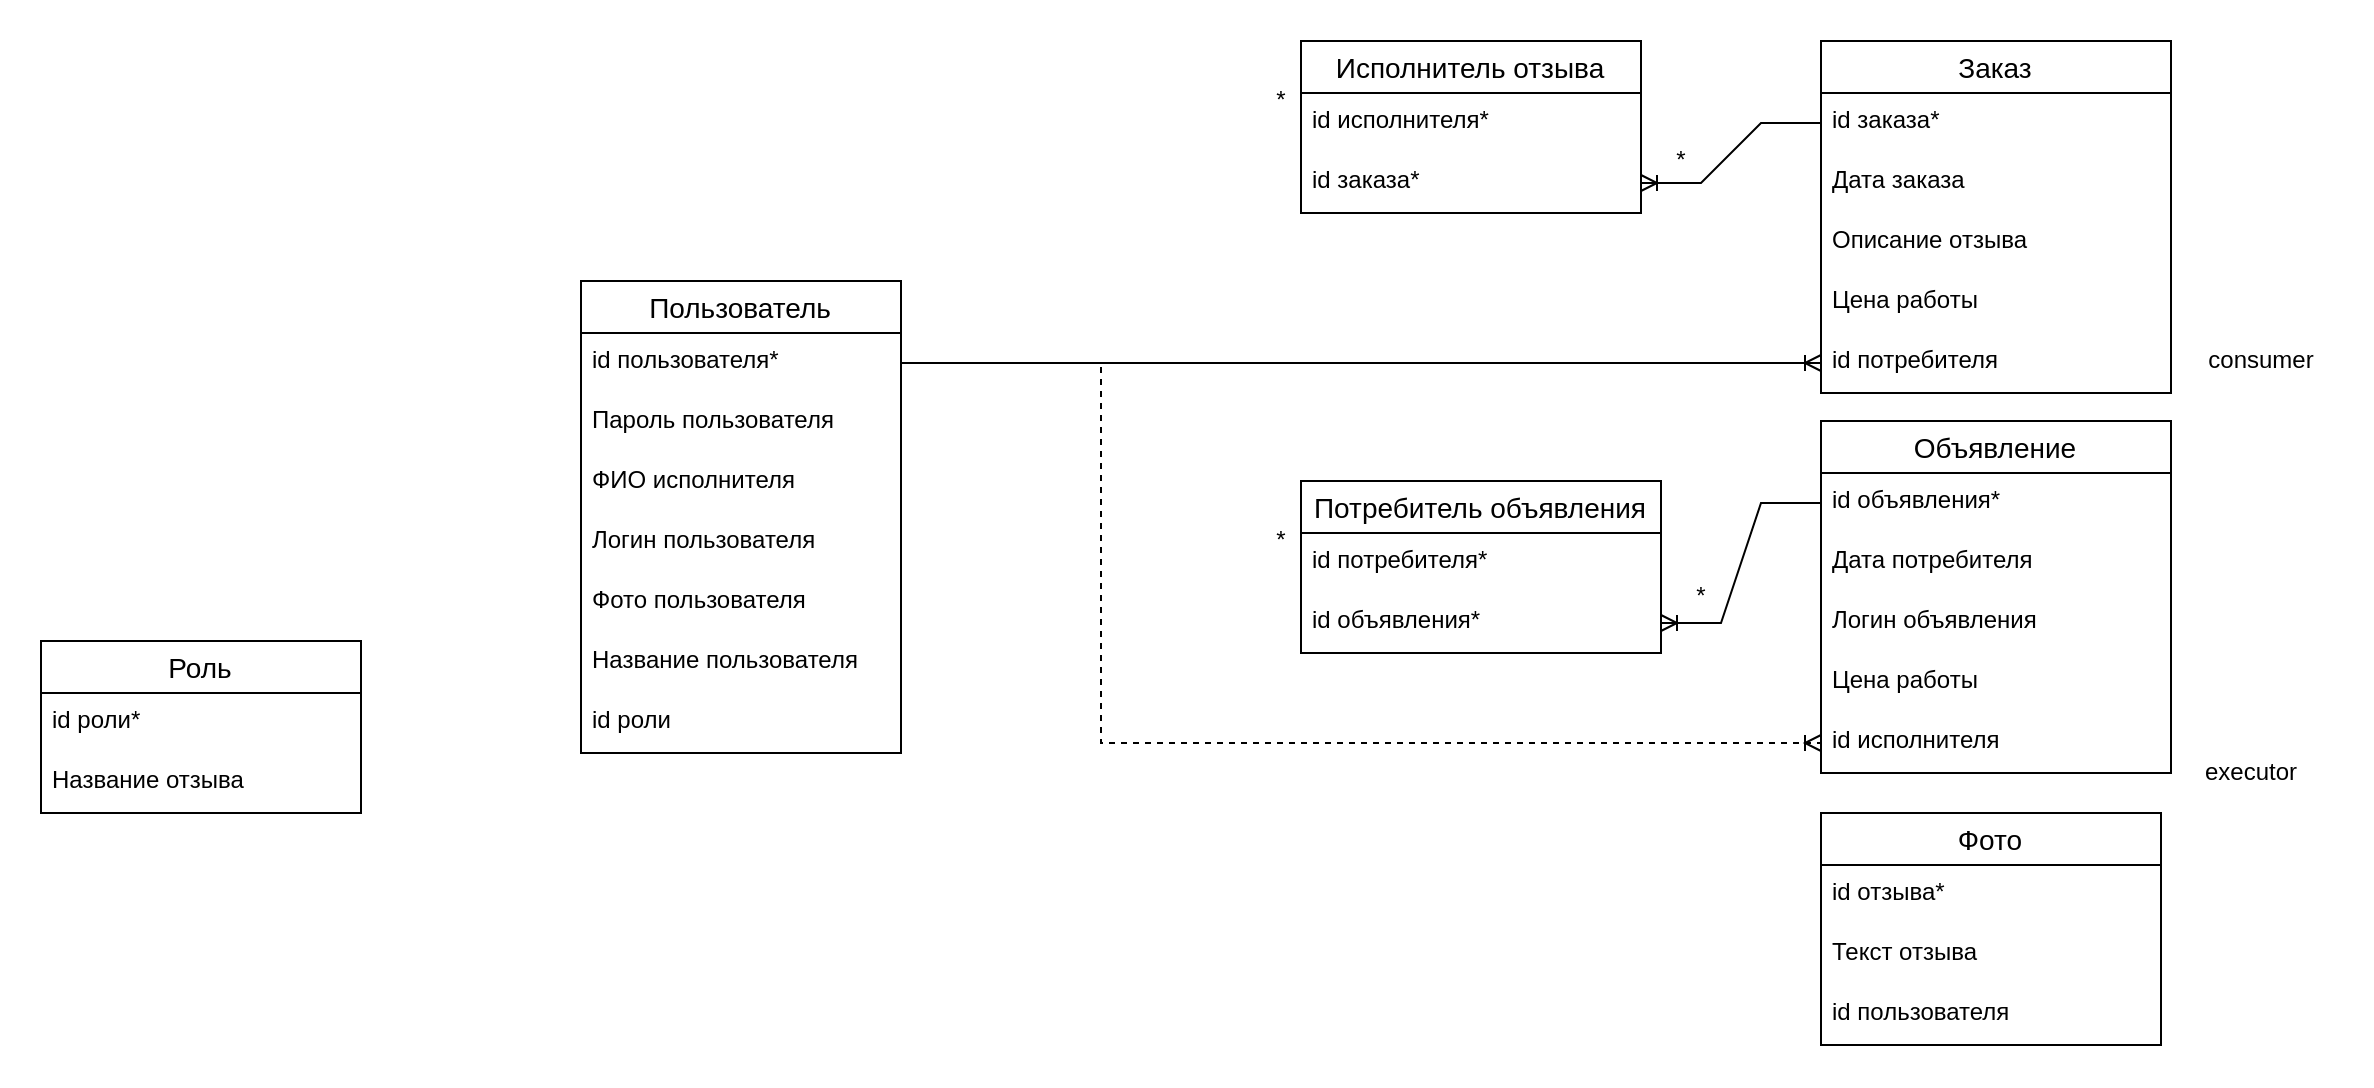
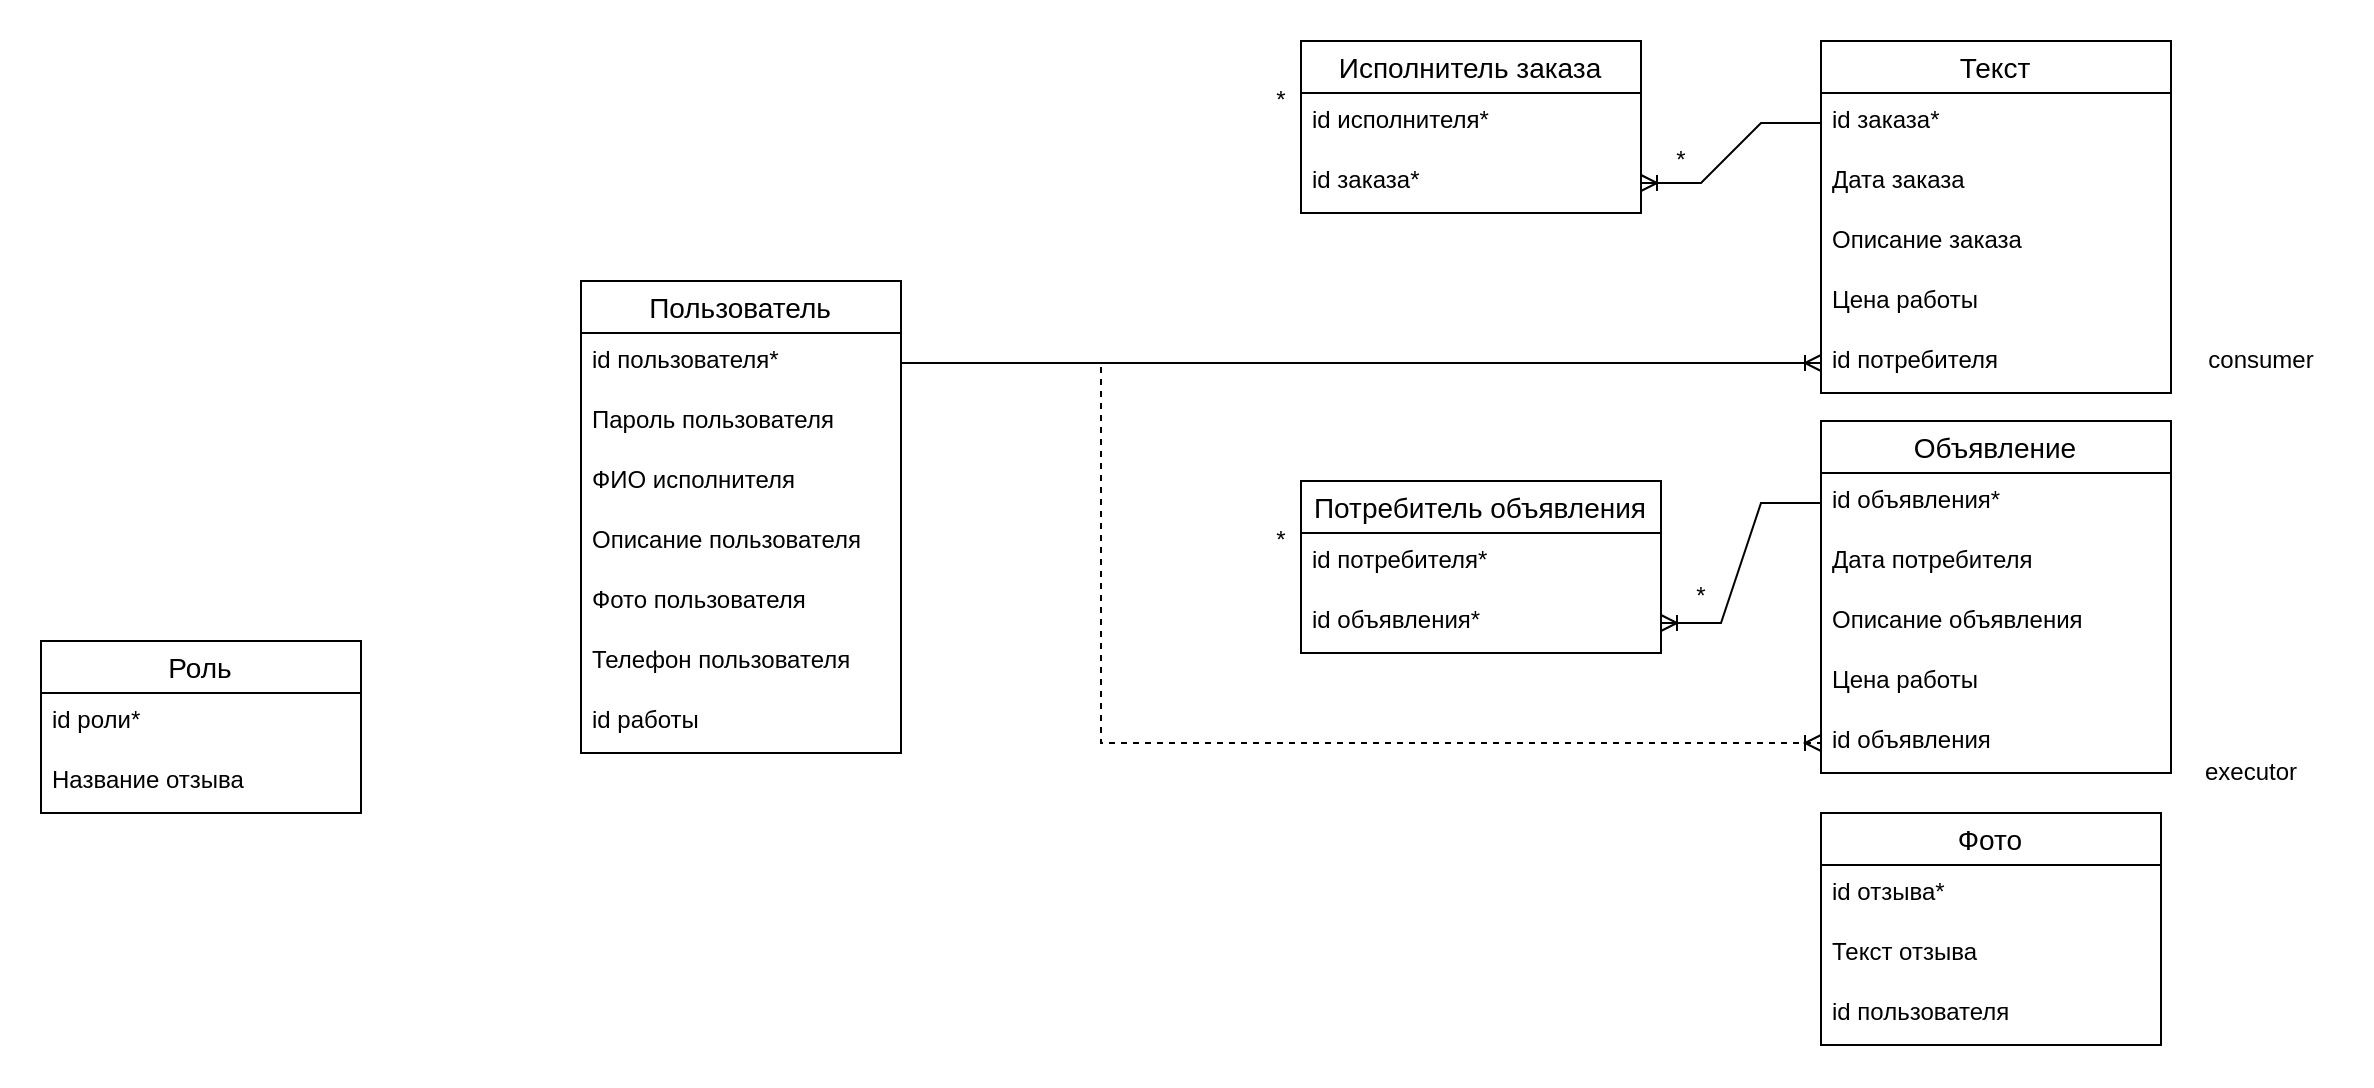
  <mxCell id="0" />
  <mxCell id="1" parent="0" />
  <mxCell id="2" value="Пользователь" style="swimlane;fontStyle=0;childLayout=stackLayout;horizontal=1;startSize=26;horizontalStack=0;resizeParent=1;resizeParentMax=0;resizeLast=0;collapsible=1;marginBottom=0;align=center;fontSize=14;" parent="1" vertex="1"><mxGeometry x="290" y="140" width="160" height="236" as="geometry" /></mxCell>
  <mxCell id="3" value="id пользователя*" style="text;strokeColor=none;fillColor=none;spacingLeft=4;spacingRight=4;overflow=hidden;rotatable=0;points=[[0,0.5],[1,0.5]];portConstraint=eastwest;fontSize=12;" parent="2" vertex="1"><mxGeometry y="26" width="160" height="30" as="geometry" /></mxCell>
  <mxCell id="4" value="Пароль пользователя" style="text;strokeColor=none;fillColor=none;spacingLeft=4;spacingRight=4;overflow=hidden;rotatable=0;points=[[0,0.5],[1,0.5]];portConstraint=eastwest;fontSize=12;" parent="2" vertex="1"><mxGeometry y="56" width="160" height="30" as="geometry" /></mxCell>
  <mxCell id="5" value="ФИО исполнителя" style="text;strokeColor=none;fillColor=none;spacingLeft=4;spacingRight=4;overflow=hidden;rotatable=0;points=[[0,0.5],[1,0.5]];portConstraint=eastwest;fontSize=12;" parent="2" vertex="1"><mxGeometry y="86" width="160" height="30" as="geometry" /></mxCell>
- <mxCell id="6" value="Логин пользователя" style="text;strokeColor=none;fillColor=none;spacingLeft=4;spacingRight=4;overflow=hidden;rotatable=0;points=[[0,0.5],[1,0.5]];portConstraint=eastwest;fontSize=12;" parent="2" vertex="1"><mxGeometry y="116" width="160" height="30" as="geometry" /></mxCell>
+ <mxCell id="6" value="Описание пользователя" style="text;strokeColor=none;fillColor=none;spacingLeft=4;spacingRight=4;overflow=hidden;rotatable=0;points=[[0,0.5],[1,0.5]];portConstraint=eastwest;fontSize=12;" parent="2" vertex="1"><mxGeometry y="116" width="160" height="30" as="geometry" /></mxCell>
  <mxCell id="7" value="Фото пользователя" style="text;strokeColor=none;fillColor=none;spacingLeft=4;spacingRight=4;overflow=hidden;rotatable=0;points=[[0,0.5],[1,0.5]];portConstraint=eastwest;fontSize=12;" parent="2" vertex="1"><mxGeometry y="146" width="160" height="30" as="geometry" /></mxCell>
- <mxCell id="8" value="Название пользователя" style="text;strokeColor=none;fillColor=none;spacingLeft=4;spacingRight=4;overflow=hidden;rotatable=0;points=[[0,0.5],[1,0.5]];portConstraint=eastwest;fontSize=12;" parent="2" vertex="1"><mxGeometry y="176" width="160" height="30" as="geometry" /></mxCell>
- <mxCell id="9" value="id роли" style="text;strokeColor=none;fillColor=none;spacingLeft=4;spacingRight=4;overflow=hidden;rotatable=0;points=[[0,0.5],[1,0.5]];portConstraint=eastwest;fontSize=12;" parent="2" vertex="1"><mxGeometry y="206" width="160" height="30" as="geometry" /></mxCell>
+ <mxCell id="8" value="Телефон пользователя" style="text;strokeColor=none;fillColor=none;spacingLeft=4;spacingRight=4;overflow=hidden;rotatable=0;points=[[0,0.5],[1,0.5]];portConstraint=eastwest;fontSize=12;" parent="2" vertex="1"><mxGeometry y="176" width="160" height="30" as="geometry" /></mxCell>
+ <mxCell id="9" value="id работы" style="text;strokeColor=none;fillColor=none;spacingLeft=4;spacingRight=4;overflow=hidden;rotatable=0;points=[[0,0.5],[1,0.5]];portConstraint=eastwest;fontSize=12;" parent="2" vertex="1"><mxGeometry y="206" width="160" height="30" as="geometry" /></mxCell>
  <mxCell id="10" value="Объявление" style="swimlane;fontStyle=0;childLayout=stackLayout;horizontal=1;startSize=26;horizontalStack=0;resizeParent=1;resizeParentMax=0;resizeLast=0;collapsible=1;marginBottom=0;align=center;fontSize=14;" parent="1" vertex="1"><mxGeometry x="910" y="210" width="175" height="176" as="geometry" /></mxCell>
  <mxCell id="11" value="id объявления*" style="text;strokeColor=none;fillColor=none;spacingLeft=4;spacingRight=4;overflow=hidden;rotatable=0;points=[[0,0.5],[1,0.5]];portConstraint=eastwest;fontSize=12;" parent="10" vertex="1"><mxGeometry y="26" width="175" height="30" as="geometry" /></mxCell>
  <mxCell id="12" value="Дата потребителя" style="text;strokeColor=none;fillColor=none;spacingLeft=4;spacingRight=4;overflow=hidden;rotatable=0;points=[[0,0.5],[1,0.5]];portConstraint=eastwest;fontSize=12;" parent="10" vertex="1"><mxGeometry y="56" width="175" height="30" as="geometry" /></mxCell>
- <mxCell id="13" value="Логин объявления" style="text;strokeColor=none;fillColor=none;spacingLeft=4;spacingRight=4;overflow=hidden;rotatable=0;points=[[0,0.5],[1,0.5]];portConstraint=eastwest;fontSize=12;" parent="10" vertex="1"><mxGeometry y="86" width="175" height="30" as="geometry" /></mxCell>
+ <mxCell id="13" value="Описание объявления" style="text;strokeColor=none;fillColor=none;spacingLeft=4;spacingRight=4;overflow=hidden;rotatable=0;points=[[0,0.5],[1,0.5]];portConstraint=eastwest;fontSize=12;" parent="10" vertex="1"><mxGeometry y="86" width="175" height="30" as="geometry" /></mxCell>
  <mxCell id="14" value="Цена работы" style="text;strokeColor=none;fillColor=none;spacingLeft=4;spacingRight=4;overflow=hidden;rotatable=0;points=[[0,0.5],[1,0.5]];portConstraint=eastwest;fontSize=12;" parent="10" vertex="1"><mxGeometry y="116" width="175" height="30" as="geometry" /></mxCell>
- <mxCell id="15" value="id исполнителя" style="text;strokeColor=none;fillColor=none;spacingLeft=4;spacingRight=4;overflow=hidden;rotatable=0;points=[[0,0.5],[1,0.5]];portConstraint=eastwest;fontSize=12;" parent="10" vertex="1"><mxGeometry y="146" width="175" height="30" as="geometry" /></mxCell>
- <mxCell id="16" value="Исполнитель отзыва" style="swimlane;fontStyle=0;childLayout=stackLayout;horizontal=1;startSize=26;horizontalStack=0;resizeParent=1;resizeParentMax=0;resizeLast=0;collapsible=1;marginBottom=0;align=center;fontSize=14;" parent="1" vertex="1"><mxGeometry x="650" y="20" width="170" height="86" as="geometry" /></mxCell>
+ <mxCell id="15" value="id объявления" style="text;strokeColor=none;fillColor=none;spacingLeft=4;spacingRight=4;overflow=hidden;rotatable=0;points=[[0,0.5],[1,0.5]];portConstraint=eastwest;fontSize=12;" parent="10" vertex="1"><mxGeometry y="146" width="175" height="30" as="geometry" /></mxCell>
+ <mxCell id="16" value="Исполнитель заказа" style="swimlane;fontStyle=0;childLayout=stackLayout;horizontal=1;startSize=26;horizontalStack=0;resizeParent=1;resizeParentMax=0;resizeLast=0;collapsible=1;marginBottom=0;align=center;fontSize=14;" parent="1" vertex="1"><mxGeometry x="650" y="20" width="170" height="86" as="geometry" /></mxCell>
  <mxCell id="17" value="id исполнителя*" style="text;strokeColor=none;fillColor=none;spacingLeft=4;spacingRight=4;overflow=hidden;rotatable=0;points=[[0,0.5],[1,0.5]];portConstraint=eastwest;fontSize=12;" parent="16" vertex="1"><mxGeometry y="26" width="170" height="30" as="geometry" /></mxCell>
  <mxCell id="18" value="id заказа*" style="text;strokeColor=none;fillColor=none;spacingLeft=4;spacingRight=4;overflow=hidden;rotatable=0;points=[[0,0.5],[1,0.5]];portConstraint=eastwest;fontSize=12;" parent="16" vertex="1"><mxGeometry y="56" width="170" height="30" as="geometry" /></mxCell>
  <mxCell id="19" value="" style="edgeStyle=entityRelationEdgeStyle;fontSize=12;html=1;endArrow=ERoneToMany;rounded=0;exitX=0;exitY=0.5;exitDx=0;exitDy=0;entryX=1;entryY=0.5;entryDx=0;entryDy=0;" parent="1" source="25" target="18" edge="1"><mxGeometry width="100" height="100" relative="1" as="geometry"><mxPoint x="810" y="530" as="sourcePoint" /><mxPoint x="910" y="430" as="targetPoint" /></mxGeometry></mxCell>
  <mxCell id="20" value="Фото" style="swimlane;fontStyle=0;childLayout=stackLayout;horizontal=1;startSize=26;horizontalStack=0;resizeParent=1;resizeParentMax=0;resizeLast=0;collapsible=1;marginBottom=0;align=center;fontSize=14;" parent="1" vertex="1"><mxGeometry x="910" y="406" width="170" height="116" as="geometry" /></mxCell>
  <mxCell id="21" value="id отзыва*" style="text;strokeColor=none;fillColor=none;spacingLeft=4;spacingRight=4;overflow=hidden;rotatable=0;points=[[0,0.5],[1,0.5]];portConstraint=eastwest;fontSize=12;" parent="20" vertex="1"><mxGeometry y="26" width="170" height="30" as="geometry" /></mxCell>
  <mxCell id="22" value="Текст отзыва" style="text;strokeColor=none;fillColor=none;spacingLeft=4;spacingRight=4;overflow=hidden;rotatable=0;points=[[0,0.5],[1,0.5]];portConstraint=eastwest;fontSize=12;" parent="20" vertex="1"><mxGeometry y="56" width="170" height="30" as="geometry" /></mxCell>
  <mxCell id="23" value="id пользователя" style="text;strokeColor=none;fillColor=none;spacingLeft=4;spacingRight=4;overflow=hidden;rotatable=0;points=[[0,0.5],[1,0.5]];portConstraint=eastwest;fontSize=12;" parent="20" vertex="1"><mxGeometry y="86" width="170" height="30" as="geometry" /></mxCell>
- <mxCell id="24" value="Заказ" style="swimlane;fontStyle=0;childLayout=stackLayout;horizontal=1;startSize=26;horizontalStack=0;resizeParent=1;resizeParentMax=0;resizeLast=0;collapsible=1;marginBottom=0;align=center;fontSize=14;" parent="1" vertex="1"><mxGeometry x="910" y="20" width="175" height="176" as="geometry" /></mxCell>
+ <mxCell id="24" value="Текст" style="swimlane;fontStyle=0;childLayout=stackLayout;horizontal=1;startSize=26;horizontalStack=0;resizeParent=1;resizeParentMax=0;resizeLast=0;collapsible=1;marginBottom=0;align=center;fontSize=14;" parent="1" vertex="1"><mxGeometry x="910" y="20" width="175" height="176" as="geometry" /></mxCell>
  <mxCell id="25" value="id заказа*" style="text;strokeColor=none;fillColor=none;spacingLeft=4;spacingRight=4;overflow=hidden;rotatable=0;points=[[0,0.5],[1,0.5]];portConstraint=eastwest;fontSize=12;" parent="24" vertex="1"><mxGeometry y="26" width="175" height="30" as="geometry" /></mxCell>
  <mxCell id="26" value="Дата заказа" style="text;strokeColor=none;fillColor=none;spacingLeft=4;spacingRight=4;overflow=hidden;rotatable=0;points=[[0,0.5],[1,0.5]];portConstraint=eastwest;fontSize=12;" parent="24" vertex="1"><mxGeometry y="56" width="175" height="30" as="geometry" /></mxCell>
- <mxCell id="27" value="Описание отзыва" style="text;strokeColor=none;fillColor=none;spacingLeft=4;spacingRight=4;overflow=hidden;rotatable=0;points=[[0,0.5],[1,0.5]];portConstraint=eastwest;fontSize=12;" parent="24" vertex="1"><mxGeometry y="86" width="175" height="30" as="geometry" /></mxCell>
+ <mxCell id="27" value="Описание заказа" style="text;strokeColor=none;fillColor=none;spacingLeft=4;spacingRight=4;overflow=hidden;rotatable=0;points=[[0,0.5],[1,0.5]];portConstraint=eastwest;fontSize=12;" parent="24" vertex="1"><mxGeometry y="86" width="175" height="30" as="geometry" /></mxCell>
  <mxCell id="28" value="Цена работы" style="text;strokeColor=none;fillColor=none;spacingLeft=4;spacingRight=4;overflow=hidden;rotatable=0;points=[[0,0.5],[1,0.5]];portConstraint=eastwest;fontSize=12;" parent="24" vertex="1"><mxGeometry y="116" width="175" height="30" as="geometry" /></mxCell>
  <mxCell id="29" value="id потребителя" style="text;strokeColor=none;fillColor=none;spacingLeft=4;spacingRight=4;overflow=hidden;rotatable=0;points=[[0,0.5],[1,0.5]];portConstraint=eastwest;fontSize=12;" parent="24" vertex="1"><mxGeometry y="146" width="175" height="30" as="geometry" /></mxCell>
  <mxCell id="30" value="Потребитель объявления" style="swimlane;fontStyle=0;childLayout=stackLayout;horizontal=1;startSize=26;horizontalStack=0;resizeParent=1;resizeParentMax=0;resizeLast=0;collapsible=1;marginBottom=0;align=center;fontSize=14;" parent="1" vertex="1"><mxGeometry x="650" y="240" width="180" height="86" as="geometry" /></mxCell>
  <mxCell id="31" value="id потребителя*" style="text;strokeColor=none;fillColor=none;spacingLeft=4;spacingRight=4;overflow=hidden;rotatable=0;points=[[0,0.5],[1,0.5]];portConstraint=eastwest;fontSize=12;" parent="30" vertex="1"><mxGeometry y="26" width="180" height="30" as="geometry" /></mxCell>
  <mxCell id="32" value="id объявления*" style="text;strokeColor=none;fillColor=none;spacingLeft=4;spacingRight=4;overflow=hidden;rotatable=0;points=[[0,0.5],[1,0.5]];portConstraint=eastwest;fontSize=12;" parent="30" vertex="1"><mxGeometry y="56" width="180" height="30" as="geometry" /></mxCell>
  <mxCell id="33" value="" style="edgeStyle=entityRelationEdgeStyle;fontSize=12;html=1;endArrow=ERoneToMany;rounded=0;exitX=0;exitY=0.5;exitDx=0;exitDy=0;entryX=1;entryY=0.5;entryDx=0;entryDy=0;" parent="1" source="11" target="32" edge="1"><mxGeometry width="100" height="100" relative="1" as="geometry"><mxPoint x="740" y="490" as="sourcePoint" /><mxPoint x="840" y="390" as="targetPoint" /></mxGeometry></mxCell>
  <mxCell id="34" value="Роль" style="swimlane;fontStyle=0;childLayout=stackLayout;horizontal=1;startSize=26;horizontalStack=0;resizeParent=1;resizeParentMax=0;resizeLast=0;collapsible=1;marginBottom=0;align=center;fontSize=14;" parent="1" vertex="1"><mxGeometry x="20" y="320" width="160" height="86" as="geometry" /></mxCell>
  <mxCell id="35" value="id роли*" style="text;strokeColor=none;fillColor=none;spacingLeft=4;spacingRight=4;overflow=hidden;rotatable=0;points=[[0,0.5],[1,0.5]];portConstraint=eastwest;fontSize=12;" parent="34" vertex="1"><mxGeometry y="26" width="160" height="30" as="geometry" /></mxCell>
  <mxCell id="36" value="Название отзыва" style="text;strokeColor=none;fillColor=none;spacingLeft=4;spacingRight=4;overflow=hidden;rotatable=0;points=[[0,0.5],[1,0.5]];portConstraint=eastwest;fontSize=12;" parent="34" vertex="1"><mxGeometry y="56" width="160" height="30" as="geometry" /></mxCell>
  <mxCell id="37" value="" style="edgeStyle=elbowEdgeStyle;fontSize=12;html=1;endArrow=ERoneToMany;rounded=0;exitX=1;exitY=0.5;exitDx=0;exitDy=0;entryX=0;entryY=0.5;entryDx=0;entryDy=0;dashed=1;" parent="1" source="3" target="15" edge="1"><mxGeometry width="100" height="100" relative="1" as="geometry"><mxPoint x="510" y="610" as="sourcePoint" /><mxPoint x="610" y="510" as="targetPoint" /><Array as="points"><mxPoint x="550" y="220" /></Array></mxGeometry></mxCell>
  <mxCell id="38" value="" style="edgeStyle=entityRelationEdgeStyle;fontSize=12;html=1;endArrow=ERoneToMany;rounded=0;entryX=0;entryY=0.5;entryDx=0;entryDy=0;" parent="1" target="29" edge="1"><mxGeometry width="100" height="100" relative="1" as="geometry"><mxPoint x="450" y="181" as="sourcePoint" /><mxPoint x="800" y="530" as="targetPoint" /></mxGeometry></mxCell>
  <mxCell id="39" value="*" style="text;html=1;align=center;verticalAlign=middle;resizable=0;points=[];autosize=1;strokeColor=none;fillColor=none;" parent="1" vertex="1"><mxGeometry x="630" y="40" width="20" height="20" as="geometry" /></mxCell>
  <mxCell id="40" value="*" style="text;html=1;align=center;verticalAlign=middle;resizable=0;points=[];autosize=1;strokeColor=none;fillColor=none;" parent="1" vertex="1"><mxGeometry x="830" y="70" width="20" height="20" as="geometry" /></mxCell>
  <mxCell id="41" value="*" style="text;html=1;align=center;verticalAlign=middle;resizable=0;points=[];autosize=1;strokeColor=none;fillColor=none;" parent="1" vertex="1"><mxGeometry x="630" y="260" width="20" height="20" as="geometry" /></mxCell>
  <mxCell id="42" value="*" style="text;html=1;align=center;verticalAlign=middle;resizable=0;points=[];autosize=1;strokeColor=none;fillColor=none;" parent="1" vertex="1"><mxGeometry x="840" y="288" width="20" height="20" as="geometry" /></mxCell>
  <mxCell id="43" value="consumer" style="text;html=1;align=center;verticalAlign=middle;resizable=0;points=[];autosize=1;strokeColor=none;fillColor=none;" vertex="1" parent="1"><mxGeometry x="1095" y="170" width="70" height="20" as="geometry" /></mxCell>
  <mxCell id="44" value="executor" style="text;html=1;align=center;verticalAlign=middle;resizable=0;points=[];autosize=1;strokeColor=none;fillColor=none;" vertex="1" parent="1"><mxGeometry x="1095" y="376" width="60" height="20" as="geometry" /></mxCell>
